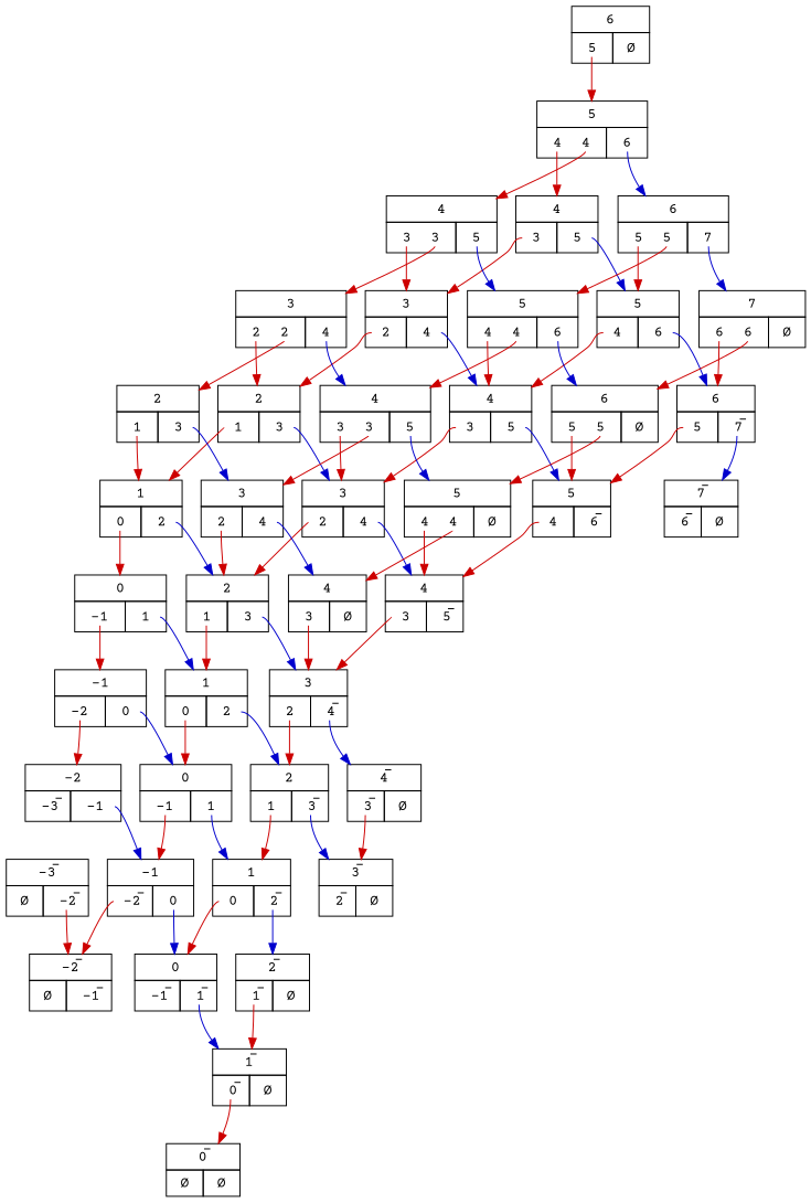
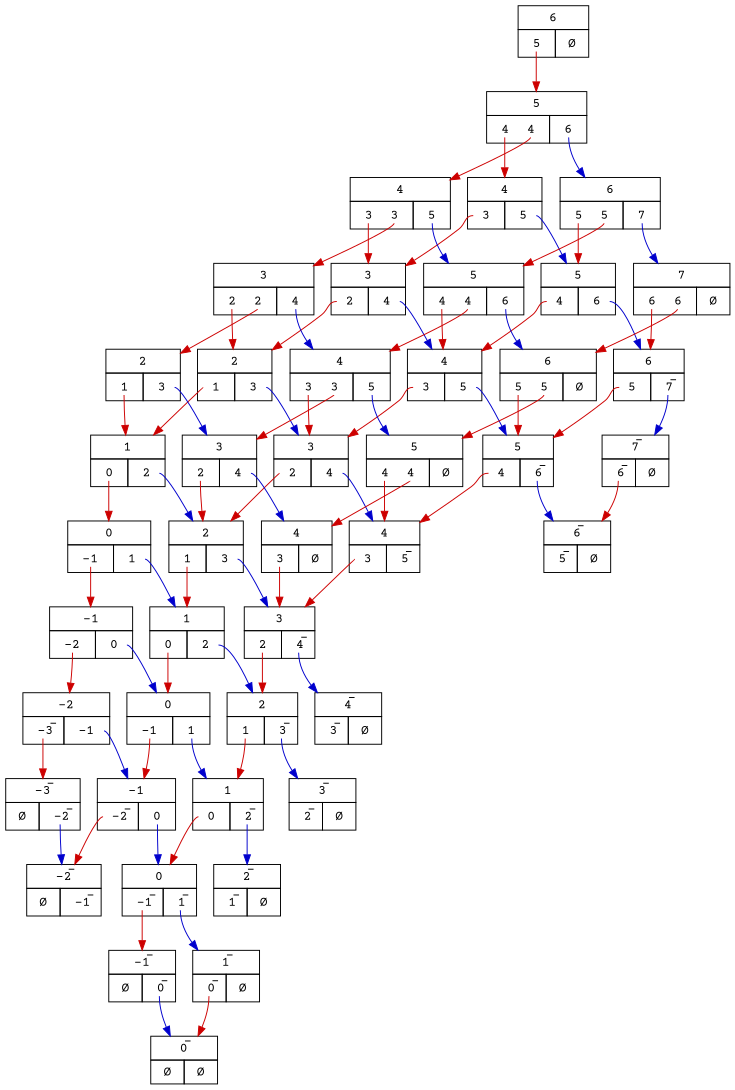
  digraph {
    fontname="Courier Prime"
    node [fontname="Courier Prime" margin=0 shape=none]
    edge [color=red3 dir=forward fontname="Courier Prime" tailport="3,1"]
    n1 [label=<<TABLE BORDER="0" CELLBORDER="1" CELLSPACING="0" CELLPADDING="4">          <TR><TD COLSPAN="2">6</TD></TR>          <TR><TD PORT="L"> <TABLE BORDER="0" CELLBORDER="0" CELLPADDING="0"><TR><TD PORT="5,1"> 5 </TD> &nbsp; </TR></TABLE> </TD><TD PORT="R"> Ø </TD></TR>          </TABLE>>]
    n2 [label=<<TABLE BORDER="0" CELLBORDER="1" CELLSPACING="0" CELLPADDING="4">          <TR><TD COLSPAN="2">5</TD></TR>          <TR><TD PORT="L"> <TABLE BORDER="0" CELLBORDER="0" CELLPADDING="0"><TR><TD PORT="4,1"> 4 </TD> &nbsp; <TD PORT="4,2"> 4 </TD> &nbsp; </TR></TABLE> </TD><TD PORT="R"> <TABLE BORDER="0" CELLBORDER="0" CELLPADDING="0"><TR><TD PORT="6,1"> 6 </TD> &nbsp; </TR></TABLE> </TD></TR>          </TABLE>>]
    n3 [label=<<TABLE BORDER="0" CELLBORDER="1" CELLSPACING="0" CELLPADDING="4">          <TR><TD COLSPAN="2">4</TD></TR>          <TR><TD PORT="L"> <TABLE BORDER="0" CELLBORDER="0" CELLPADDING="0"><TR><TD PORT="3,1"> 3 </TD> &nbsp; </TR></TABLE> </TD><TD PORT="R"> <TABLE BORDER="0" CELLBORDER="0" CELLPADDING="0"><TR><TD PORT="5,1"> 5 </TD> &nbsp; </TR></TABLE> </TD></TR>          </TABLE>>]
    n4 [label=<<TABLE BORDER="0" CELLBORDER="1" CELLSPACING="0" CELLPADDING="4">          <TR><TD COLSPAN="2">4</TD></TR>          <TR><TD PORT="L"> <TABLE BORDER="0" CELLBORDER="0" CELLPADDING="0"><TR><TD PORT="3,1"> 3 </TD> &nbsp; <TD PORT="3,2"> 3 </TD> &nbsp; </TR></TABLE> </TD><TD PORT="R"> <TABLE BORDER="0" CELLBORDER="0" CELLPADDING="0"><TR><TD PORT="5,1"> 5 </TD> &nbsp; </TR></TABLE> </TD></TR>          </TABLE>>]
    n5 [label=<<TABLE BORDER="0" CELLBORDER="1" CELLSPACING="0" CELLPADDING="4">          <TR><TD COLSPAN="2">6</TD></TR>          <TR><TD PORT="L"> <TABLE BORDER="0" CELLBORDER="0" CELLPADDING="0"><TR><TD PORT="5,1"> 5 </TD> &nbsp; <TD PORT="5,2"> 5 </TD> &nbsp; </TR></TABLE> </TD><TD PORT="R"> <TABLE BORDER="0" CELLBORDER="0" CELLPADDING="0"><TR><TD PORT="7,1"> 7 </TD> &nbsp; </TR></TABLE> </TD></TR>          </TABLE>>]
    n6 [label=<<TABLE BORDER="0" CELLBORDER="1" CELLSPACING="0" CELLPADDING="4">          <TR><TD COLSPAN="2">3</TD></TR>          <TR><TD PORT="L"> <TABLE BORDER="0" CELLBORDER="0" CELLPADDING="0"><TR><TD PORT="2,1"> 2 </TD> &nbsp; </TR></TABLE> </TD><TD PORT="R"> <TABLE BORDER="0" CELLBORDER="0" CELLPADDING="0"><TR><TD PORT="4,1"> 4 </TD> &nbsp; </TR></TABLE> </TD></TR>          </TABLE>>]
    n7 [label=<<TABLE BORDER="0" CELLBORDER="1" CELLSPACING="0" CELLPADDING="4">          <TR><TD COLSPAN="2">5</TD></TR>          <TR><TD PORT="L"> <TABLE BORDER="0" CELLBORDER="0" CELLPADDING="0"><TR><TD PORT="4,1"> 4 </TD> &nbsp; </TR></TABLE> </TD><TD PORT="R"> <TABLE BORDER="0" CELLBORDER="0" CELLPADDING="0"><TR><TD PORT="6,1"> 6 </TD> &nbsp; </TR></TABLE> </TD></TR>          </TABLE>>]
    n8 [label=<<TABLE BORDER="0" CELLBORDER="1" CELLSPACING="0" CELLPADDING="4">          <TR><TD COLSPAN="2">3</TD></TR>          <TR><TD PORT="L"> <TABLE BORDER="0" CELLBORDER="0" CELLPADDING="0"><TR><TD PORT="2,1"> 2 </TD> &nbsp; <TD PORT="2,2"> 2 </TD> &nbsp; </TR></TABLE> </TD><TD PORT="R"> <TABLE BORDER="0" CELLBORDER="0" CELLPADDING="0"><TR><TD PORT="4,1"> 4 </TD> &nbsp; </TR></TABLE> </TD></TR>          </TABLE>>]
    n9 [label=<<TABLE BORDER="0" CELLBORDER="1" CELLSPACING="0" CELLPADDING="4">          <TR><TD COLSPAN="2">5</TD></TR>          <TR><TD PORT="L"> <TABLE BORDER="0" CELLBORDER="0" CELLPADDING="0"><TR><TD PORT="4,1"> 4 </TD> &nbsp; <TD PORT="4,2"> 4 </TD> &nbsp; </TR></TABLE> </TD><TD PORT="R"> <TABLE BORDER="0" CELLBORDER="0" CELLPADDING="0"><TR><TD PORT="6,1"> 6 </TD> &nbsp; </TR></TABLE> </TD></TR>          </TABLE>>]
    n10 [label=<<TABLE BORDER="0" CELLBORDER="1" CELLSPACING="0" CELLPADDING="4">          <TR><TD COLSPAN="2">7</TD></TR>          <TR><TD PORT="L"> <TABLE BORDER="0" CELLBORDER="0" CELLPADDING="0"><TR><TD PORT="6,1"> 6 </TD> &nbsp; <TD PORT="6,2"> 6 </TD> &nbsp; </TR></TABLE> </TD><TD PORT="R"> Ø </TD></TR>          </TABLE>>]
    n11 [label=<<TABLE BORDER="0" CELLBORDER="1" CELLSPACING="0" CELLPADDING="4">          <TR><TD COLSPAN="2">2</TD></TR>          <TR><TD PORT="L"> <TABLE BORDER="0" CELLBORDER="0" CELLPADDING="0"><TR><TD PORT="1,1"> 1 </TD> &nbsp; </TR></TABLE> </TD><TD PORT="R"> <TABLE BORDER="0" CELLBORDER="0" CELLPADDING="0"><TR><TD PORT="3,1"> 3 </TD> &nbsp; </TR></TABLE> </TD></TR>          </TABLE>>]
    n12 [label=<<TABLE BORDER="0" CELLBORDER="1" CELLSPACING="0" CELLPADDING="4">          <TR><TD COLSPAN="2">4</TD></TR>          <TR><TD PORT="L"> <TABLE BORDER="0" CELLBORDER="0" CELLPADDING="0"><TR><TD PORT="3,1"> 3 </TD> &nbsp; </TR></TABLE> </TD><TD PORT="R"> <TABLE BORDER="0" CELLBORDER="0" CELLPADDING="0"><TR><TD PORT="5,1"> 5 </TD> &nbsp; </TR></TABLE> </TD></TR>          </TABLE>>]
    n13 [label=<<TABLE BORDER="0" CELLBORDER="1" CELLSPACING="0" CELLPADDING="4">          <TR><TD COLSPAN="2">6</TD></TR>          <TR><TD PORT="L"> <TABLE BORDER="0" CELLBORDER="0" CELLPADDING="0"><TR><TD PORT="5,1"> 5 </TD> &nbsp; </TR></TABLE> </TD><TD PORT="R"> <TABLE BORDER="0" CELLBORDER="0" CELLPADDING="0"><TR><TD PORT="7,1"> 7̅ </TD> &nbsp; </TR></TABLE> </TD></TR>          </TABLE>>]
    n14 [label=<<TABLE BORDER="0" CELLBORDER="1" CELLSPACING="0" CELLPADDING="4">          <TR><TD COLSPAN="2">1</TD></TR>          <TR><TD PORT="L"> <TABLE BORDER="0" CELLBORDER="0" CELLPADDING="0"><TR><TD PORT="0,1"> 0 </TD> &nbsp; </TR></TABLE> </TD><TD PORT="R"> <TABLE BORDER="0" CELLBORDER="0" CELLPADDING="0"><TR><TD PORT="2,1"> 2 </TD> &nbsp; </TR></TABLE> </TD></TR>          </TABLE>>]
    n15 [label=<<TABLE BORDER="0" CELLBORDER="1" CELLSPACING="0" CELLPADDING="4">          <TR><TD COLSPAN="2">3</TD></TR>          <TR><TD PORT="L"> <TABLE BORDER="0" CELLBORDER="0" CELLPADDING="0"><TR><TD PORT="2,1"> 2 </TD> &nbsp; </TR></TABLE> </TD><TD PORT="R"> <TABLE BORDER="0" CELLBORDER="0" CELLPADDING="0"><TR><TD PORT="4,1"> 4 </TD> &nbsp; </TR></TABLE> </TD></TR>          </TABLE>>]
    n16 [label=<<TABLE BORDER="0" CELLBORDER="1" CELLSPACING="0" CELLPADDING="4">          <TR><TD COLSPAN="2">5</TD></TR>          <TR><TD PORT="L"> <TABLE BORDER="0" CELLBORDER="0" CELLPADDING="0"><TR><TD PORT="4,1"> 4 </TD> &nbsp; </TR></TABLE> </TD><TD PORT="R"> <TABLE BORDER="0" CELLBORDER="0" CELLPADDING="0"><TR><TD PORT="6,1"> 6̅ </TD> &nbsp; </TR></TABLE> </TD></TR>          </TABLE>>]
    n17 [label=<<TABLE BORDER="0" CELLBORDER="1" CELLSPACING="0" CELLPADDING="4">          <TR><TD COLSPAN="2">0</TD></TR>          <TR><TD PORT="L"> <TABLE BORDER="0" CELLBORDER="0" CELLPADDING="0"><TR><TD PORT="-1,1"> -1 </TD> &nbsp; </TR></TABLE> </TD><TD PORT="R"> <TABLE BORDER="0" CELLBORDER="0" CELLPADDING="0"><TR><TD PORT="1,1"> 1 </TD> &nbsp; </TR></TABLE> </TD></TR>          </TABLE>>]
    n18 [label=<<TABLE BORDER="0" CELLBORDER="1" CELLSPACING="0" CELLPADDING="4">          <TR><TD COLSPAN="2">2</TD></TR>          <TR><TD PORT="L"> <TABLE BORDER="0" CELLBORDER="0" CELLPADDING="0"><TR><TD PORT="1,1"> 1 </TD> &nbsp; </TR></TABLE> </TD><TD PORT="R"> <TABLE BORDER="0" CELLBORDER="0" CELLPADDING="0"><TR><TD PORT="3,1"> 3 </TD> &nbsp; </TR></TABLE> </TD></TR>          </TABLE>>]
    n19 [label=<<TABLE BORDER="0" CELLBORDER="1" CELLSPACING="0" CELLPADDING="4">          <TR><TD COLSPAN="2">4</TD></TR>          <TR><TD PORT="L"> <TABLE BORDER="0" CELLBORDER="0" CELLPADDING="0"><TR><TD PORT="3,1"> 3 </TD> &nbsp; </TR></TABLE> </TD><TD PORT="R"> <TABLE BORDER="0" CELLBORDER="0" CELLPADDING="0"><TR><TD PORT="5,1"> 5̅ </TD> &nbsp; </TR></TABLE> </TD></TR>          </TABLE>>]
    n20 [label=<<TABLE BORDER="0" CELLBORDER="1" CELLSPACING="0" CELLPADDING="4">          <TR><TD COLSPAN="2">-1</TD></TR>          <TR><TD PORT="L"> <TABLE BORDER="0" CELLBORDER="0" CELLPADDING="0"><TR><TD PORT="-2,1"> -2 </TD> &nbsp; </TR></TABLE> </TD><TD PORT="R"> <TABLE BORDER="0" CELLBORDER="0" CELLPADDING="0"><TR><TD PORT="0,1"> 0 </TD> &nbsp; </TR></TABLE> </TD></TR>          </TABLE>>]
    n21 [label=<<TABLE BORDER="0" CELLBORDER="1" CELLSPACING="0" CELLPADDING="4">          <TR><TD COLSPAN="2">1</TD></TR>          <TR><TD PORT="L"> <TABLE BORDER="0" CELLBORDER="0" CELLPADDING="0"><TR><TD PORT="0,1"> 0 </TD> &nbsp; </TR></TABLE> </TD><TD PORT="R"> <TABLE BORDER="0" CELLBORDER="0" CELLPADDING="0"><TR><TD PORT="2,1"> 2 </TD> &nbsp; </TR></TABLE> </TD></TR>          </TABLE>>]
    n22 [label=<<TABLE BORDER="0" CELLBORDER="1" CELLSPACING="0" CELLPADDING="4">          <TR><TD COLSPAN="2">3</TD></TR>          <TR><TD PORT="L"> <TABLE BORDER="0" CELLBORDER="0" CELLPADDING="0"><TR><TD PORT="2,1"> 2 </TD> &nbsp; </TR></TABLE> </TD><TD PORT="R"> <TABLE BORDER="0" CELLBORDER="0" CELLPADDING="0"><TR><TD PORT="4,1"> 4̅ </TD> &nbsp; </TR></TABLE> </TD></TR>          </TABLE>>]
    n23 [label=<<TABLE BORDER="0" CELLBORDER="1" CELLSPACING="0" CELLPADDING="4">          <TR><TD COLSPAN="2">-2</TD></TR>          <TR><TD PORT="L"> <TABLE BORDER="0" CELLBORDER="0" CELLPADDING="0"><TR><TD PORT="-3,1"> -3̅ </TD> &nbsp; </TR></TABLE> </TD><TD PORT="R"> <TABLE BORDER="0" CELLBORDER="0" CELLPADDING="0"><TR><TD PORT="-1,1"> -1 </TD> &nbsp; </TR></TABLE> </TD></TR>          </TABLE>>]
    n24 [label=<<TABLE BORDER="0" CELLBORDER="1" CELLSPACING="0" CELLPADDING="4">          <TR><TD COLSPAN="2">0</TD></TR>          <TR><TD PORT="L"> <TABLE BORDER="0" CELLBORDER="0" CELLPADDING="0"><TR><TD PORT="-1,1"> -1 </TD> &nbsp; </TR></TABLE> </TD><TD PORT="R"> <TABLE BORDER="0" CELLBORDER="0" CELLPADDING="0"><TR><TD PORT="1,1"> 1 </TD> &nbsp; </TR></TABLE> </TD></TR>          </TABLE>>]
    n25 [label=<<TABLE BORDER="0" CELLBORDER="1" CELLSPACING="0" CELLPADDING="4">          <TR><TD COLSPAN="2">2</TD></TR>          <TR><TD PORT="L"> <TABLE BORDER="0" CELLBORDER="0" CELLPADDING="0"><TR><TD PORT="1,1"> 1 </TD> &nbsp; </TR></TABLE> </TD><TD PORT="R"> <TABLE BORDER="0" CELLBORDER="0" CELLPADDING="0"><TR><TD PORT="3,1"> 3̅ </TD> &nbsp; </TR></TABLE> </TD></TR>          </TABLE>>]
    n26 [label=<<TABLE BORDER="0" CELLBORDER="1" CELLSPACING="0" CELLPADDING="4">          <TR><TD COLSPAN="2">-3̅</TD></TR>          <TR><TD PORT="L"> Ø </TD><TD PORT="R"> <TABLE BORDER="0" CELLBORDER="0" CELLPADDING="0"><TR><TD PORT="-2,1"> -2̅ </TD> &nbsp; </TR></TABLE> </TD></TR>          </TABLE>>]
    n27 [label=<<TABLE BORDER="0" CELLBORDER="1" CELLSPACING="0" CELLPADDING="4">          <TR><TD COLSPAN="2">-1</TD></TR>          <TR><TD PORT="L"> <TABLE BORDER="0" CELLBORDER="0" CELLPADDING="0"><TR><TD PORT="-2,1"> -2̅ </TD> &nbsp; </TR></TABLE> </TD><TD PORT="R"> <TABLE BORDER="0" CELLBORDER="0" CELLPADDING="0"><TR><TD PORT="0,1"> 0 </TD> &nbsp; </TR></TABLE> </TD></TR>          </TABLE>>]
    n28 [label=<<TABLE BORDER="0" CELLBORDER="1" CELLSPACING="0" CELLPADDING="4">          <TR><TD COLSPAN="2">1</TD></TR>          <TR><TD PORT="L"> <TABLE BORDER="0" CELLBORDER="0" CELLPADDING="0"><TR><TD PORT="0,1"> 0 </TD> &nbsp; </TR></TABLE> </TD><TD PORT="R"> <TABLE BORDER="0" CELLBORDER="0" CELLPADDING="0"><TR><TD PORT="2,1"> 2̅ </TD> &nbsp; </TR></TABLE> </TD></TR>          </TABLE>>]
    n29 [label=<<TABLE BORDER="0" CELLBORDER="1" CELLSPACING="0" CELLPADDING="4">          <TR><TD COLSPAN="2">-2̅</TD></TR>          <TR><TD PORT="L"> Ø </TD><TD PORT="R"> <TABLE BORDER="0" CELLBORDER="0" CELLPADDING="0"><TR><TD PORT="-1,1"> -1̅ </TD> &nbsp; </TR></TABLE> </TD></TR>          </TABLE>>]
    n30 [label=<<TABLE BORDER="0" CELLBORDER="1" CELLSPACING="0" CELLPADDING="4">          <TR><TD COLSPAN="2">0</TD></TR>          <TR><TD PORT="L"> <TABLE BORDER="0" CELLBORDER="0" CELLPADDING="0"><TR><TD PORT="-1,1"> -1̅ </TD> &nbsp; </TR></TABLE> </TD><TD PORT="R"> <TABLE BORDER="0" CELLBORDER="0" CELLPADDING="0"><TR><TD PORT="1,1"> 1̅ </TD> &nbsp; </TR></TABLE> </TD></TR>          </TABLE>>]
+   n31 [label=<<TABLE BORDER="0" CELLBORDER="1" CELLSPACING="0" CELLPADDING="4">          <TR><TD COLSPAN="2">-1̅</TD></TR>          <TR><TD PORT="L"> Ø </TD><TD PORT="R"> <TABLE BORDER="0" CELLBORDER="0" CELLPADDING="0"><TR><TD PORT="0,1"> 0̅ </TD> &nbsp; </TR></TABLE> </TD></TR>          </TABLE>>]
    n32 [label=<<TABLE BORDER="0" CELLBORDER="1" CELLSPACING="0" CELLPADDING="4">          <TR><TD COLSPAN="2">0̅</TD></TR>          <TR><TD PORT="L"> Ø </TD><TD PORT="R"> Ø </TD></TR>          </TABLE>>]
    n33 [label=<<TABLE BORDER="0" CELLBORDER="1" CELLSPACING="0" CELLPADDING="4">          <TR><TD COLSPAN="2">1̅</TD></TR>          <TR><TD PORT="L"> <TABLE BORDER="0" CELLBORDER="0" CELLPADDING="0"><TR><TD PORT="0,1"> 0̅ </TD> &nbsp; </TR></TABLE> </TD><TD PORT="R"> Ø </TD></TR>          </TABLE>>]
    n34 [label=<<TABLE BORDER="0" CELLBORDER="1" CELLSPACING="0" CELLPADDING="4">          <TR><TD COLSPAN="2">2̅</TD></TR>          <TR><TD PORT="L"> <TABLE BORDER="0" CELLBORDER="0" CELLPADDING="0"><TR><TD PORT="1,1"> 1̅ </TD> &nbsp; </TR></TABLE> </TD><TD PORT="R"> Ø </TD></TR>          </TABLE>>]
    n35 [label=<<TABLE BORDER="0" CELLBORDER="1" CELLSPACING="0" CELLPADDING="4">          <TR><TD COLSPAN="2">3̅</TD></TR>          <TR><TD PORT="L"> <TABLE BORDER="0" CELLBORDER="0" CELLPADDING="0"><TR><TD PORT="2,1"> 2̅ </TD> &nbsp; </TR></TABLE> </TD><TD PORT="R"> Ø </TD></TR>          </TABLE>>]
    n36 [label=<<TABLE BORDER="0" CELLBORDER="1" CELLSPACING="0" CELLPADDING="4">          <TR><TD COLSPAN="2">4̅</TD></TR>          <TR><TD PORT="L"> <TABLE BORDER="0" CELLBORDER="0" CELLPADDING="0"><TR><TD PORT="3,1"> 3̅ </TD> &nbsp; </TR></TABLE> </TD><TD PORT="R"> Ø </TD></TR>          </TABLE>>]
+   n37 [label=<<TABLE BORDER="0" CELLBORDER="1" CELLSPACING="0" CELLPADDING="4">          <TR><TD COLSPAN="2">6̅</TD></TR>          <TR><TD PORT="L"> <TABLE BORDER="0" CELLBORDER="0" CELLPADDING="0"><TR><TD PORT="5,1"> 5̅ </TD> &nbsp; </TR></TABLE> </TD><TD PORT="R"> Ø </TD></TR>          </TABLE>>]
    n38 [label=<<TABLE BORDER="0" CELLBORDER="1" CELLSPACING="0" CELLPADDING="4">          <TR><TD COLSPAN="2">7̅</TD></TR>          <TR><TD PORT="L"> <TABLE BORDER="0" CELLBORDER="0" CELLPADDING="0"><TR><TD PORT="6,1"> 6̅ </TD> &nbsp; </TR></TABLE> </TD><TD PORT="R"> Ø </TD></TR>          </TABLE>>]
    n39 [label=<<TABLE BORDER="0" CELLBORDER="1" CELLSPACING="0" CELLPADDING="4">          <TR><TD COLSPAN="2">2</TD></TR>          <TR><TD PORT="L"> <TABLE BORDER="0" CELLBORDER="0" CELLPADDING="0"><TR><TD PORT="1,1"> 1 </TD> &nbsp; </TR></TABLE> </TD><TD PORT="R"> <TABLE BORDER="0" CELLBORDER="0" CELLPADDING="0"><TR><TD PORT="3,1"> 3 </TD> &nbsp; </TR></TABLE> </TD></TR>          </TABLE>>]
    n40 [label=<<TABLE BORDER="0" CELLBORDER="1" CELLSPACING="0" CELLPADDING="4">          <TR><TD COLSPAN="2">4</TD></TR>          <TR><TD PORT="L"> <TABLE BORDER="0" CELLBORDER="0" CELLPADDING="0"><TR><TD PORT="3,1"> 3 </TD> &nbsp; <TD PORT="3,2"> 3 </TD> &nbsp; </TR></TABLE> </TD><TD PORT="R"> <TABLE BORDER="0" CELLBORDER="0" CELLPADDING="0"><TR><TD PORT="5,1"> 5 </TD> &nbsp; </TR></TABLE> </TD></TR>          </TABLE>>]
    n41 [label=<<TABLE BORDER="0" CELLBORDER="1" CELLSPACING="0" CELLPADDING="4">          <TR><TD COLSPAN="2">6</TD></TR>          <TR><TD PORT="L"> <TABLE BORDER="0" CELLBORDER="0" CELLPADDING="0"><TR><TD PORT="5,1"> 5 </TD> &nbsp; <TD PORT="5,2"> 5 </TD> &nbsp; </TR></TABLE> </TD><TD PORT="R"> Ø </TD></TR>          </TABLE>>]
    n42 [label=<<TABLE BORDER="0" CELLBORDER="1" CELLSPACING="0" CELLPADDING="4">          <TR><TD COLSPAN="2">3</TD></TR>          <TR><TD PORT="L"> <TABLE BORDER="0" CELLBORDER="0" CELLPADDING="0"><TR><TD PORT="2,1"> 2 </TD> &nbsp; </TR></TABLE> </TD><TD PORT="R"> <TABLE BORDER="0" CELLBORDER="0" CELLPADDING="0"><TR><TD PORT="4,1"> 4 </TD> &nbsp; </TR></TABLE> </TD></TR>          </TABLE>>]
    n43 [label=<<TABLE BORDER="0" CELLBORDER="1" CELLSPACING="0" CELLPADDING="4">          <TR><TD COLSPAN="2">5</TD></TR>          <TR><TD PORT="L"> <TABLE BORDER="0" CELLBORDER="0" CELLPADDING="0"><TR><TD PORT="4,1"> 4 </TD> &nbsp; <TD PORT="4,2"> 4 </TD> &nbsp; </TR></TABLE> </TD><TD PORT="R"> Ø </TD></TR>          </TABLE>>]
    n44 [label=<<TABLE BORDER="0" CELLBORDER="1" CELLSPACING="0" CELLPADDING="4">          <TR><TD COLSPAN="2">4</TD></TR>          <TR><TD PORT="L"> <TABLE BORDER="0" CELLBORDER="0" CELLPADDING="0"><TR><TD PORT="3,1"> 3 </TD> &nbsp; </TR></TABLE> </TD><TD PORT="R"> Ø </TD></TR>          </TABLE>>]
    n1 -> n2 [tailport="5,1"]
    n2 -> n3 [tailport="4,1"]
    n2 -> n4 [tailport="4,2"]
    n2 -> n5 [color=blue3 tailport="6,1"]
    n3 -> n6
    n3 -> n7 [color=blue3 tailport="5,1"]
    n4 -> n6
    n4 -> n8 [tailport="3,2"]
    n4 -> n9 [color=blue3 tailport="5,1"]
    n5 -> n7 [tailport="5,1"]
    n5 -> n9 [tailport="5,2"]
    n5 -> n10 [color=blue3 tailport="7,1"]
    n6 -> n11 [tailport="2,1"]
    n6 -> n12 [color=blue3 tailport="4,1"]
    n7 -> n12 [tailport="4,1"]
    n7 -> n13 [color=blue3 tailport="6,1"]
    n8 -> n11 [tailport="2,1"]
    n8 -> n39 [tailport="2,2"]
    n8 -> n40 [color=blue3 tailport="4,1"]
    n9 -> n12 [tailport="4,1"]
    n9 -> n40 [tailport="4,2"]
    n9 -> n41 [color=blue3 tailport="6,1"]
    n10 -> n13 [tailport="6,1"]
    n10 -> n41 [tailport="6,2"]
    n11 -> n14 [tailport="1,1"]
    n11 -> n15 [color=blue3]
    n12 -> n15
    n12 -> n16 [color=blue3 tailport="5,1"]
    n13 -> n16 [tailport="5,1"]
    n13 -> n38 [color=blue3 tailport="7,1"]
    n14 -> n17 [tailport="0,1"]
    n14 -> n18 [color=blue3 tailport="2,1"]
    n15 -> n18 [tailport="2,1"]
    n15 -> n19 [color=blue3 tailport="4,1"]
    n16 -> n19 [tailport="4,1"]
+   n16 -> n37 [color=blue3 tailport="6,1"]
    n17 -> n20 [tailport="-1,1"]
    n17 -> n21 [color=blue3 tailport="1,1"]
    n18 -> n21 [tailport="1,1"]
    n18 -> n22 [color=blue3]
    n19 -> n22
    n20 -> n23 [tailport="-2,1"]
    n20 -> n24 [color=blue3 tailport="0,1"]
    n21 -> n24 [tailport="0,1"]
    n21 -> n25 [color=blue3 tailport="2,1"]
    n22 -> n25 [tailport="2,1"]
    n22 -> n36 [color=blue3 tailport="4,1"]
+   n23 -> n26 [tailport="-3,1"]
    n23 -> n27 [color=blue3 tailport="-1,1"]
    n24 -> n27 [tailport="-1,1"]
    n24 -> n28 [color=blue3 tailport="1,1"]
    n25 -> n28 [tailport="1,1"]
    n25 -> n35 [color=blue3]
-   n26 -> n29 [tailport="-2,1"]
+   n26 -> n29 [color=blue3 tailport="-2,1"]
    n27 -> n29 [tailport="-2,1"]
    n27 -> n30 [color=blue3 tailport="0,1"]
    n28 -> n30 [tailport="0,1"]
    n28 -> n34 [color=blue3 tailport="2,1"]
+   n30 -> n31 [tailport="-1,1"]
    n30 -> n33 [color=blue3 tailport="1,1"]
+   n31 -> n32 [color=blue3 tailport="0,1"]
    n33 -> n32 [tailport="0,1"]
-   n34 -> n33 [tailport="1,1"]
-   n36 -> n35
+   n38 -> n37 [tailport="6,1"]
    n39 -> n14 [tailport="1,1"]
    n39 -> n42 [color=blue3]
    n40 -> n15
    n40 -> n42 [tailport="3,2"]
    n40 -> n43 [color=blue3 tailport="5,1"]
    n41 -> n16 [tailport="5,1"]
    n41 -> n43 [tailport="5,2"]
    n42 -> n18 [tailport="2,1"]
    n42 -> n44 [color=blue3 tailport="4,1"]
    n43 -> n19 [tailport="4,1"]
    n43 -> n44 [tailport="4,2"]
    n44 -> n22
  }
